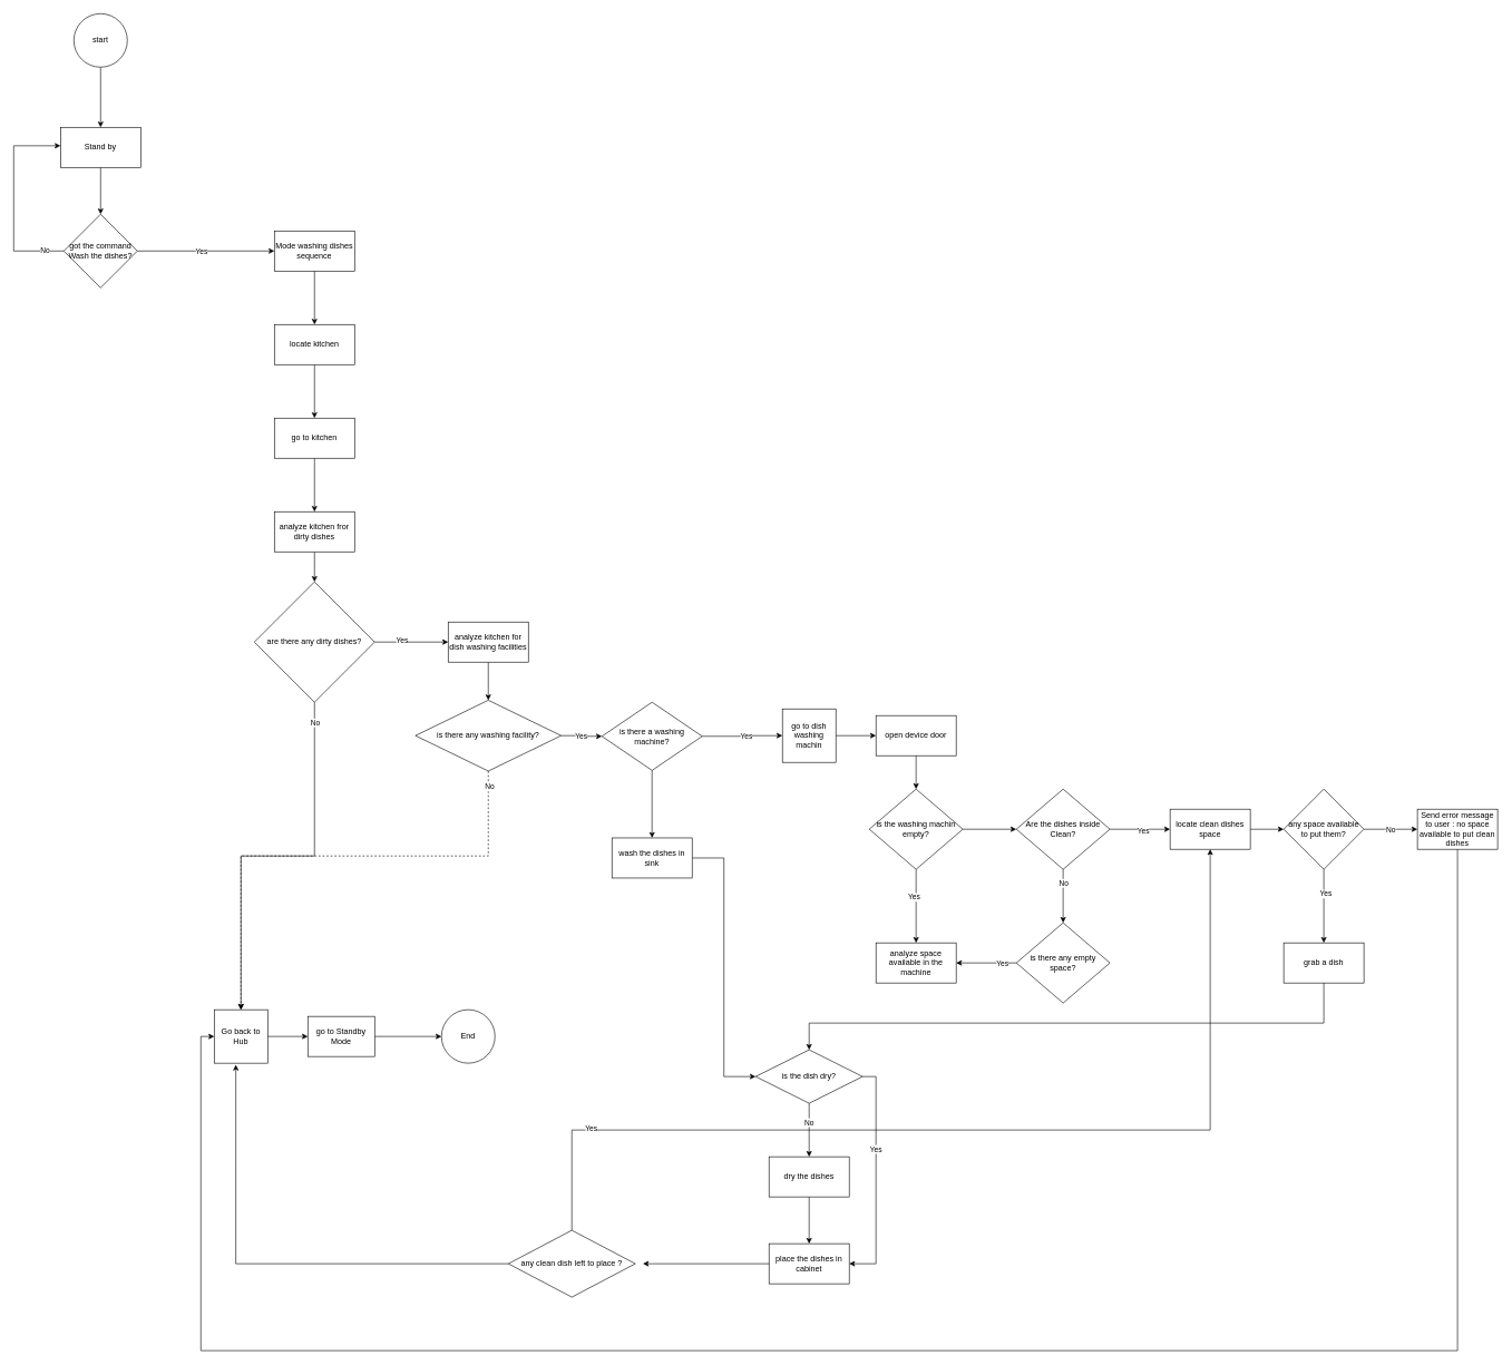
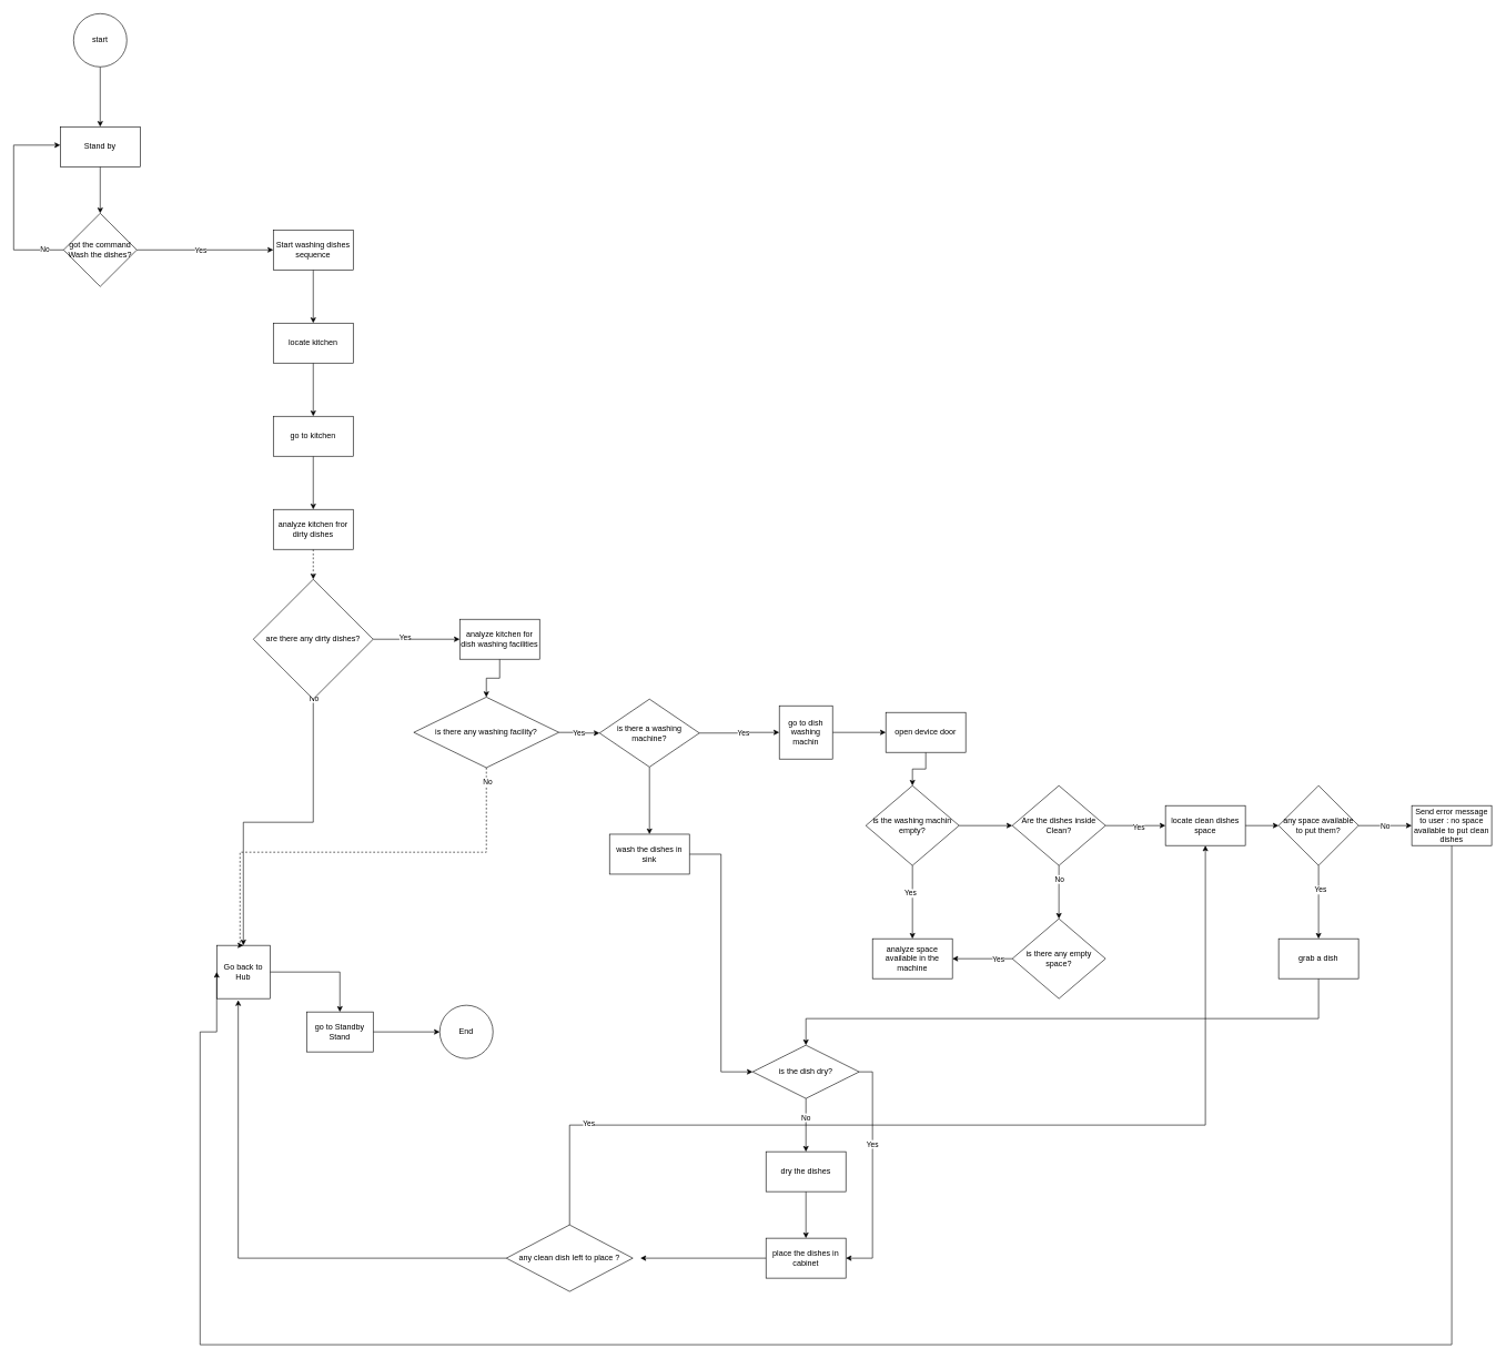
  <mxCell id="0" />
  <mxCell id="1" parent="0" />
  <mxCell id="2" value="" style="edgeStyle=orthogonalEdgeStyle;rounded=0;orthogonalLoop=1;jettySize=auto;html=1;" edge="1" parent="1" source="3" target="5"><mxGeometry relative="1" as="geometry" /></mxCell>
  <mxCell id="3" value="start" style="ellipse;whiteSpace=wrap;html=1;aspect=fixed;" vertex="1" parent="1"><mxGeometry x="110" y="20" width="80" height="80" as="geometry" /></mxCell>
  <mxCell id="4" value="" style="edgeStyle=orthogonalEdgeStyle;rounded=0;orthogonalLoop=1;jettySize=auto;html=1;" edge="1" parent="1" source="5" target="8"><mxGeometry relative="1" as="geometry" /></mxCell>
  <mxCell id="5" value="Stand by" style="whiteSpace=wrap;html=1;" vertex="1" parent="1"><mxGeometry x="90" y="190" width="120" height="60" as="geometry" /></mxCell>
  <mxCell id="6" value="" style="edgeStyle=orthogonalEdgeStyle;rounded=0;orthogonalLoop=1;jettySize=auto;html=1;" edge="1" parent="1" source="8" target="12"><mxGeometry relative="1" as="geometry" /></mxCell>
  <mxCell id="7" value="Yes" style="edgeLabel;html=1;align=center;verticalAlign=middle;resizable=0;points=[];" vertex="1" connectable="0" parent="6"><mxGeometry x="-0.567" y="1" relative="1" as="geometry"><mxPoint x="51" y="1" as="offset" /></mxGeometry></mxCell>
  <mxCell id="8" value="got the command Wash the dishes?" style="rhombus;whiteSpace=wrap;html=1;" vertex="1" parent="1"><mxGeometry x="95" y="320" width="110" height="110" as="geometry" /></mxCell>
  <mxCell id="9" style="edgeStyle=orthogonalEdgeStyle;rounded=0;orthogonalLoop=1;jettySize=auto;html=1;entryX=0;entryY=0.46;entryDx=0;entryDy=0;entryPerimeter=0;" edge="1" parent="1" source="8" target="5"><mxGeometry relative="1" as="geometry"><Array as="points"><mxPoint x="20" y="375" /><mxPoint x="20" y="218" /></Array></mxGeometry></mxCell>
  <mxCell id="10" value="No" style="edgeLabel;html=1;align=center;verticalAlign=middle;resizable=0;points=[];" vertex="1" connectable="0" parent="9"><mxGeometry x="-0.808" y="-2" relative="1" as="geometry"><mxPoint as="offset" /></mxGeometry></mxCell>
  <mxCell id="11" value="" style="edgeStyle=orthogonalEdgeStyle;rounded=0;orthogonalLoop=1;jettySize=auto;html=1;" edge="1" parent="1" source="12" target="14"><mxGeometry relative="1" as="geometry" /></mxCell>
- <mxCell id="12" value="Mode washing dishes sequence" style="whiteSpace=wrap;html=1;" vertex="1" parent="1"><mxGeometry x="410" y="345" width="120" height="60" as="geometry" /></mxCell>
+ <mxCell id="12" value="Start washing dishes sequence" style="whiteSpace=wrap;html=1;" vertex="1" parent="1"><mxGeometry x="410" y="345" width="120" height="60" as="geometry" /></mxCell>
  <mxCell id="13" value="" style="edgeStyle=orthogonalEdgeStyle;rounded=0;orthogonalLoop=1;jettySize=auto;html=1;" edge="1" parent="1" source="14" target="16"><mxGeometry relative="1" as="geometry" /></mxCell>
  <mxCell id="14" value="locate kitchen" style="whiteSpace=wrap;html=1;" vertex="1" parent="1"><mxGeometry x="410" y="485" width="120" height="60" as="geometry" /></mxCell>
  <mxCell id="15" value="" style="edgeStyle=orthogonalEdgeStyle;rounded=0;orthogonalLoop=1;jettySize=auto;html=1;" edge="1" parent="1" source="16" target="18"><mxGeometry relative="1" as="geometry" /></mxCell>
  <mxCell id="16" value="go to kitchen" style="whiteSpace=wrap;html=1;" vertex="1" parent="1"><mxGeometry x="410" y="625" width="120" height="60" as="geometry" /></mxCell>
- <mxCell id="17" value="" style="edgeStyle=orthogonalEdgeStyle;rounded=0;orthogonalLoop=1;jettySize=auto;html=1;" edge="1" parent="1" source="18" target="23"><mxGeometry relative="1" as="geometry" /></mxCell>
+ <mxCell id="17" value="" style="edgeStyle=orthogonalEdgeStyle;rounded=0;orthogonalLoop=1;jettySize=auto;html=1;dashed=1;" edge="1" parent="1" source="18" target="23"><mxGeometry relative="1" as="geometry" /></mxCell>
  <mxCell id="18" value="analyze kitchen fror dirty dishes" style="whiteSpace=wrap;html=1;" vertex="1" parent="1"><mxGeometry x="410" y="765" width="120" height="60" as="geometry" /></mxCell>
  <mxCell id="19" value="" style="edgeStyle=orthogonalEdgeStyle;rounded=0;orthogonalLoop=1;jettySize=auto;html=1;" edge="1" parent="1" source="23" target="25"><mxGeometry relative="1" as="geometry" /></mxCell>
  <mxCell id="20" value="Yes" style="edgeLabel;html=1;align=center;verticalAlign=middle;resizable=0;points=[];" vertex="1" connectable="0" parent="19"><mxGeometry x="-0.271" y="3" relative="1" as="geometry"><mxPoint as="offset" /></mxGeometry></mxCell>
  <mxCell id="21" value="" style="edgeStyle=orthogonalEdgeStyle;rounded=0;orthogonalLoop=1;jettySize=auto;html=1;" edge="1" parent="1" source="23" target="28"><mxGeometry relative="1" as="geometry"><mxPoint x="360" y="1500" as="targetPoint" /></mxGeometry></mxCell>
  <mxCell id="22" value="No" style="edgeLabel;html=1;align=center;verticalAlign=middle;resizable=0;points=[];" vertex="1" connectable="0" parent="21"><mxGeometry x="-0.324" y="-4" relative="1" as="geometry"><mxPoint x="4" y="-163" as="offset" /></mxGeometry></mxCell>
  <mxCell id="23" value="are there any dirty dishes?" style="rhombus;whiteSpace=wrap;html=1;" vertex="1" parent="1"><mxGeometry x="380" y="870" width="180" height="180" as="geometry" /></mxCell>
  <mxCell id="24" value="" style="edgeStyle=orthogonalEdgeStyle;rounded=0;orthogonalLoop=1;jettySize=auto;html=1;" edge="1" parent="1" source="25" target="35"><mxGeometry relative="1" as="geometry" /></mxCell>
- <mxCell id="25" value="analyze kitchen for dish washing facilities" style="whiteSpace=wrap;html=1;" vertex="1" parent="1"><mxGeometry x="670" y="930" width="120" height="60" as="geometry" /></mxCell>
+ <mxCell id="25" value="analyze kitchen for dish washing facilities" style="whiteSpace=wrap;html=1;" vertex="1" parent="1"><mxGeometry x="690" y="930" width="120" height="60" as="geometry" /></mxCell>
  <mxCell id="26" value="End" style="ellipse;whiteSpace=wrap;html=1;aspect=fixed;" vertex="1" parent="1"><mxGeometry x="660" y="1510" width="80" height="80" as="geometry" /></mxCell>
  <mxCell id="27" value="" style="edgeStyle=orthogonalEdgeStyle;rounded=0;orthogonalLoop=1;jettySize=auto;html=1;" edge="1" parent="1" source="28" target="30"><mxGeometry relative="1" as="geometry" /></mxCell>
- <mxCell id="28" value="Go back to Hub" style="whiteSpace=wrap;html=1;aspect=fixed;" vertex="1" parent="1"><mxGeometry x="320" y="1510" width="80" height="80" as="geometry" /></mxCell>
+ <mxCell id="28" value="Go back to Hub" style="whiteSpace=wrap;html=1;aspect=fixed;" vertex="1" parent="1"><mxGeometry x="325" y="1420" width="80" height="80" as="geometry" /></mxCell>
  <mxCell id="29" style="edgeStyle=orthogonalEdgeStyle;rounded=0;orthogonalLoop=1;jettySize=auto;html=1;entryX=0;entryY=0.5;entryDx=0;entryDy=0;" edge="1" parent="1" source="30" target="26"><mxGeometry relative="1" as="geometry" /></mxCell>
- <mxCell id="30" value="go to Standby Mode" style="whiteSpace=wrap;html=1;" vertex="1" parent="1"><mxGeometry x="460" y="1520" width="100" height="60" as="geometry" /></mxCell>
+ <mxCell id="30" value="go to Standby Stand" style="whiteSpace=wrap;html=1;" vertex="1" parent="1"><mxGeometry x="460" y="1520" width="100" height="60" as="geometry" /></mxCell>
  <mxCell id="31" style="edgeStyle=orthogonalEdgeStyle;rounded=0;orthogonalLoop=1;jettySize=auto;html=1;entryX=0.5;entryY=0;entryDx=0;entryDy=0;dashed=1;" edge="1" parent="1" source="35" target="28"><mxGeometry relative="1" as="geometry"><Array as="points"><mxPoint x="730" y="1280" /><mxPoint x="360" y="1280" /></Array></mxGeometry></mxCell>
  <mxCell id="32" value="No" style="edgeLabel;html=1;align=center;verticalAlign=middle;resizable=0;points=[];" vertex="1" connectable="0" parent="31"><mxGeometry x="-0.938" y="1" relative="1" as="geometry"><mxPoint as="offset" /></mxGeometry></mxCell>
  <mxCell id="33" value="" style="edgeStyle=orthogonalEdgeStyle;rounded=0;orthogonalLoop=1;jettySize=auto;html=1;" edge="1" parent="1" source="35" target="39"><mxGeometry relative="1" as="geometry" /></mxCell>
  <mxCell id="34" value="Yes" style="edgeLabel;html=1;align=center;verticalAlign=middle;resizable=0;points=[];" vertex="1" connectable="0" parent="33"><mxGeometry x="-0.016" y="-1" relative="1" as="geometry"><mxPoint as="offset" /></mxGeometry></mxCell>
  <mxCell id="35" value="is there any washing facility?" style="rhombus;whiteSpace=wrap;html=1;" vertex="1" parent="1"><mxGeometry x="621" y="1047" width="218" height="106" as="geometry" /></mxCell>
  <mxCell id="36" style="edgeStyle=orthogonalEdgeStyle;rounded=0;orthogonalLoop=1;jettySize=auto;html=1;entryX=0;entryY=0.5;entryDx=0;entryDy=0;" edge="1" parent="1" source="39" target="41"><mxGeometry relative="1" as="geometry"><mxPoint x="1250" y="1101" as="targetPoint" /></mxGeometry></mxCell>
  <mxCell id="37" value="Yes" style="edgeLabel;html=1;align=center;verticalAlign=middle;resizable=0;points=[];" vertex="1" connectable="0" parent="36"><mxGeometry x="0.086" y="-1" relative="1" as="geometry"><mxPoint as="offset" /></mxGeometry></mxCell>
  <mxCell id="38" value="" style="edgeStyle=orthogonalEdgeStyle;rounded=0;orthogonalLoop=1;jettySize=auto;html=1;" edge="1" parent="1" source="39" target="43"><mxGeometry relative="1" as="geometry" /></mxCell>
  <mxCell id="39" value="is there a washing machine?" style="rhombus;whiteSpace=wrap;html=1;" vertex="1" parent="1"><mxGeometry x="900" y="1050" width="150" height="102" as="geometry" /></mxCell>
  <mxCell id="40" value="" style="edgeStyle=orthogonalEdgeStyle;rounded=0;orthogonalLoop=1;jettySize=auto;html=1;" edge="1" parent="1" source="41" target="54"><mxGeometry relative="1" as="geometry" /></mxCell>
  <mxCell id="41" value="go to dish washing machin" style="whiteSpace=wrap;html=1;aspect=fixed;direction=east;" vertex="1" parent="1"><mxGeometry x="1170" y="1060" width="80" height="80" as="geometry" /></mxCell>
  <mxCell id="42" style="edgeStyle=orthogonalEdgeStyle;rounded=0;orthogonalLoop=1;jettySize=auto;html=1;entryX=0;entryY=0.5;entryDx=0;entryDy=0;" edge="1" parent="1" source="43" target="52"><mxGeometry relative="1" as="geometry" /></mxCell>
  <mxCell id="43" value="wash the dishes in sink" style="whiteSpace=wrap;html=1;" vertex="1" parent="1"><mxGeometry x="915" y="1253" width="120" height="60" as="geometry" /></mxCell>
  <mxCell id="44" value="" style="edgeStyle=orthogonalEdgeStyle;rounded=0;orthogonalLoop=1;jettySize=auto;html=1;" edge="1" parent="1" source="45" target="46"><mxGeometry relative="1" as="geometry" /></mxCell>
  <mxCell id="45" value="dry the dishes" style="whiteSpace=wrap;html=1;" vertex="1" parent="1"><mxGeometry x="1150" y="1730" width="120" height="60" as="geometry" /></mxCell>
  <mxCell id="46" value="place the dishes in cabinet" style="whiteSpace=wrap;html=1;" vertex="1" parent="1"><mxGeometry x="1150" y="1860" width="120" height="60" as="geometry" /></mxCell>
  <mxCell id="47" style="edgeStyle=orthogonalEdgeStyle;rounded=0;orthogonalLoop=1;jettySize=auto;html=1;entryX=0.404;entryY=1.029;entryDx=0;entryDy=0;entryPerimeter=0;" edge="1" parent="1" source="83" target="28"><mxGeometry relative="1" as="geometry" /></mxCell>
  <mxCell id="48" style="edgeStyle=orthogonalEdgeStyle;rounded=0;orthogonalLoop=1;jettySize=auto;html=1;entryX=0.5;entryY=0;entryDx=0;entryDy=0;" edge="1" parent="1" source="52" target="45"><mxGeometry relative="1" as="geometry" /></mxCell>
  <mxCell id="49" value="No" style="edgeLabel;html=1;align=center;verticalAlign=middle;resizable=0;points=[];" vertex="1" connectable="0" parent="48"><mxGeometry x="-0.305" y="-1" relative="1" as="geometry"><mxPoint as="offset" /></mxGeometry></mxCell>
  <mxCell id="50" style="edgeStyle=orthogonalEdgeStyle;rounded=0;orthogonalLoop=1;jettySize=auto;html=1;entryX=1;entryY=0.5;entryDx=0;entryDy=0;" edge="1" parent="1" source="52" target="46"><mxGeometry relative="1" as="geometry"><Array as="points"><mxPoint x="1310" y="1610" /><mxPoint x="1310" y="1890" /></Array></mxGeometry></mxCell>
  <mxCell id="51" value="Yes" style="edgeLabel;html=1;align=center;verticalAlign=middle;resizable=0;points=[];" vertex="1" connectable="0" parent="50"><mxGeometry x="-0.246" y="-1" relative="1" as="geometry"><mxPoint as="offset" /></mxGeometry></mxCell>
  <mxCell id="52" value="is the dish dry?" style="rhombus;whiteSpace=wrap;html=1;" vertex="1" parent="1"><mxGeometry x="1130" y="1570" width="160" height="80" as="geometry" /></mxCell>
  <mxCell id="53" value="" style="edgeStyle=orthogonalEdgeStyle;rounded=0;orthogonalLoop=1;jettySize=auto;html=1;" edge="1" parent="1" source="54" target="58"><mxGeometry relative="1" as="geometry" /></mxCell>
- <mxCell id="54" value="open device door" style="whiteSpace=wrap;html=1;" vertex="1" parent="1"><mxGeometry x="1310" y="1070" width="120" height="60" as="geometry" /></mxCell>
+ <mxCell id="54" value="open device door" style="whiteSpace=wrap;html=1;" vertex="1" parent="1"><mxGeometry x="1330" y="1070" width="120" height="60" as="geometry" /></mxCell>
  <mxCell id="55" value="" style="edgeStyle=orthogonalEdgeStyle;rounded=0;orthogonalLoop=1;jettySize=auto;html=1;" edge="1" parent="1" source="58" target="59"><mxGeometry relative="1" as="geometry" /></mxCell>
  <mxCell id="56" value="Yes" style="edgeLabel;html=1;align=center;verticalAlign=middle;resizable=0;points=[];" vertex="1" connectable="0" parent="55"><mxGeometry x="-0.251" y="-4" relative="1" as="geometry"><mxPoint as="offset" /></mxGeometry></mxCell>
  <mxCell id="57" value="" style="edgeStyle=orthogonalEdgeStyle;rounded=0;orthogonalLoop=1;jettySize=auto;html=1;" edge="1" parent="1" source="58" target="64"><mxGeometry relative="1" as="geometry" /></mxCell>
  <mxCell id="58" value="is the washing machin empty?" style="rhombus;whiteSpace=wrap;html=1;" vertex="1" parent="1"><mxGeometry x="1300" y="1180" width="140" height="120" as="geometry" /></mxCell>
  <mxCell id="59" value="analyze space available in the machine" style="whiteSpace=wrap;html=1;" vertex="1" parent="1"><mxGeometry x="1310" y="1410" width="120" height="60" as="geometry" /></mxCell>
  <mxCell id="60" value="" style="edgeStyle=orthogonalEdgeStyle;rounded=0;orthogonalLoop=1;jettySize=auto;html=1;" edge="1" parent="1" source="64" target="68"><mxGeometry relative="1" as="geometry" /></mxCell>
  <mxCell id="61" value="No" style="edgeLabel;html=1;align=center;verticalAlign=middle;resizable=0;points=[];" vertex="1" connectable="0" parent="60"><mxGeometry x="-0.501" relative="1" as="geometry"><mxPoint as="offset" /></mxGeometry></mxCell>
  <mxCell id="62" value="" style="edgeStyle=orthogonalEdgeStyle;rounded=0;orthogonalLoop=1;jettySize=auto;html=1;" edge="1" parent="1" source="64" target="70"><mxGeometry relative="1" as="geometry" /></mxCell>
  <mxCell id="63" value="Yes" style="edgeLabel;html=1;align=center;verticalAlign=middle;resizable=0;points=[];" vertex="1" connectable="0" parent="62"><mxGeometry x="0.089" y="-2" relative="1" as="geometry"><mxPoint as="offset" /></mxGeometry></mxCell>
  <mxCell id="64" value="Are the dishes inside&lt;div&gt;Clean?&lt;/div&gt;" style="rhombus;whiteSpace=wrap;html=1;" vertex="1" parent="1"><mxGeometry x="1520" y="1180" width="140" height="120" as="geometry" /></mxCell>
  <mxCell id="65" style="edgeStyle=orthogonalEdgeStyle;rounded=0;orthogonalLoop=1;jettySize=auto;html=1;entryX=1;entryY=0.5;entryDx=0;entryDy=0;" edge="1" parent="1" source="68" target="59"><mxGeometry relative="1" as="geometry" /></mxCell>
  <mxCell id="66" value="No" style="edgeLabel;html=1;align=center;verticalAlign=middle;resizable=0;points=[];" vertex="1" connectable="0" parent="65"><mxGeometry x="-0.505" y="3" relative="1" as="geometry"><mxPoint as="offset" /></mxGeometry></mxCell>
  <mxCell id="67" value="Yes" style="edgeLabel;html=1;align=center;verticalAlign=middle;resizable=0;points=[];" vertex="1" connectable="0" parent="65"><mxGeometry x="-0.516" y="1" relative="1" as="geometry"><mxPoint as="offset" /></mxGeometry></mxCell>
  <mxCell id="68" value="is there any empty space?" style="rhombus;whiteSpace=wrap;html=1;" vertex="1" parent="1"><mxGeometry x="1520" y="1380" width="140" height="120" as="geometry" /></mxCell>
  <mxCell id="69" value="" style="edgeStyle=orthogonalEdgeStyle;rounded=0;orthogonalLoop=1;jettySize=auto;html=1;" edge="1" parent="1" source="70" target="75"><mxGeometry relative="1" as="geometry" /></mxCell>
  <mxCell id="70" value="locate clean dishes space" style="whiteSpace=wrap;html=1;" vertex="1" parent="1"><mxGeometry x="1750" y="1210" width="120" height="60" as="geometry" /></mxCell>
  <mxCell id="71" value="" style="edgeStyle=orthogonalEdgeStyle;rounded=0;orthogonalLoop=1;jettySize=auto;html=1;" edge="1" parent="1" source="75" target="77"><mxGeometry relative="1" as="geometry" /></mxCell>
  <mxCell id="72" value="No" style="edgeLabel;html=1;align=center;verticalAlign=middle;resizable=0;points=[];" vertex="1" connectable="0" parent="71"><mxGeometry x="-0.02" relative="1" as="geometry"><mxPoint as="offset" /></mxGeometry></mxCell>
  <mxCell id="73" value="" style="edgeStyle=orthogonalEdgeStyle;rounded=0;orthogonalLoop=1;jettySize=auto;html=1;" edge="1" parent="1" source="75" target="79"><mxGeometry relative="1" as="geometry" /></mxCell>
  <mxCell id="74" value="Yes" style="edgeLabel;html=1;align=center;verticalAlign=middle;resizable=0;points=[];" vertex="1" connectable="0" parent="73"><mxGeometry x="-0.348" y="2" relative="1" as="geometry"><mxPoint as="offset" /></mxGeometry></mxCell>
  <mxCell id="75" value="any space available to put them?" style="rhombus;whiteSpace=wrap;html=1;" vertex="1" parent="1"><mxGeometry x="1920" y="1180" width="120" height="120" as="geometry" /></mxCell>
  <mxCell id="76" style="edgeStyle=orthogonalEdgeStyle;rounded=0;orthogonalLoop=1;jettySize=auto;html=1;entryX=0;entryY=0.5;entryDx=0;entryDy=0;" edge="1" parent="1" source="77" target="28"><mxGeometry relative="1" as="geometry"><Array as="points"><mxPoint x="2180" y="2020" /><mxPoint x="300" y="2020" /><mxPoint x="300" y="1550" /></Array></mxGeometry></mxCell>
  <mxCell id="77" value="Send error message to user : no space available to put clean dishes" style="whiteSpace=wrap;html=1;" vertex="1" parent="1"><mxGeometry x="2120" y="1210" width="120" height="60" as="geometry" /></mxCell>
  <mxCell id="78" style="edgeStyle=orthogonalEdgeStyle;rounded=0;orthogonalLoop=1;jettySize=auto;html=1;" edge="1" parent="1" source="79" target="52"><mxGeometry relative="1" as="geometry"><Array as="points"><mxPoint x="1980" y="1530" /><mxPoint x="1210" y="1530" /></Array></mxGeometry></mxCell>
  <mxCell id="79" value="grab a dish" style="whiteSpace=wrap;html=1;" vertex="1" parent="1"><mxGeometry x="1920" y="1410" width="120" height="60" as="geometry" /></mxCell>
  <mxCell id="80" value="" style="edgeStyle=orthogonalEdgeStyle;rounded=0;orthogonalLoop=1;jettySize=auto;html=1;entryX=-0.06;entryY=0.5;entryDx=0;entryDy=0;entryPerimeter=0;" edge="1" parent="1" source="46" target="83"><mxGeometry relative="1" as="geometry"><mxPoint x="1150" y="1890" as="sourcePoint" /><mxPoint x="352" y="1592" as="targetPoint" /></mxGeometry></mxCell>
  <mxCell id="81" style="edgeStyle=orthogonalEdgeStyle;rounded=0;orthogonalLoop=1;jettySize=auto;html=1;" edge="1" parent="1" source="83" target="70"><mxGeometry relative="1" as="geometry"><Array as="points"><mxPoint x="855" y="1690" /><mxPoint x="1810" y="1690" /></Array></mxGeometry></mxCell>
  <mxCell id="82" value="Yes" style="edgeLabel;html=1;align=center;verticalAlign=middle;resizable=0;points=[];" vertex="1" connectable="0" parent="81"><mxGeometry x="-0.767" y="3" relative="1" as="geometry"><mxPoint as="offset" /></mxGeometry></mxCell>
  <mxCell id="83" value="any clean dish left to place ?" style="rhombus;whiteSpace=wrap;html=1;direction=west;" vertex="1" parent="1"><mxGeometry x="760" y="1840" width="190" height="100" as="geometry" /></mxCell>
